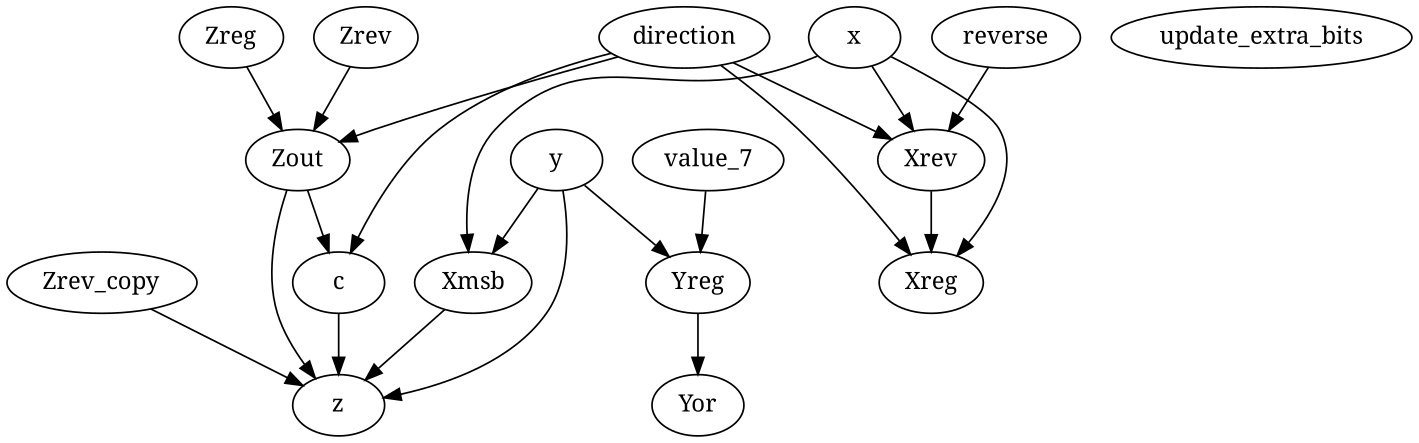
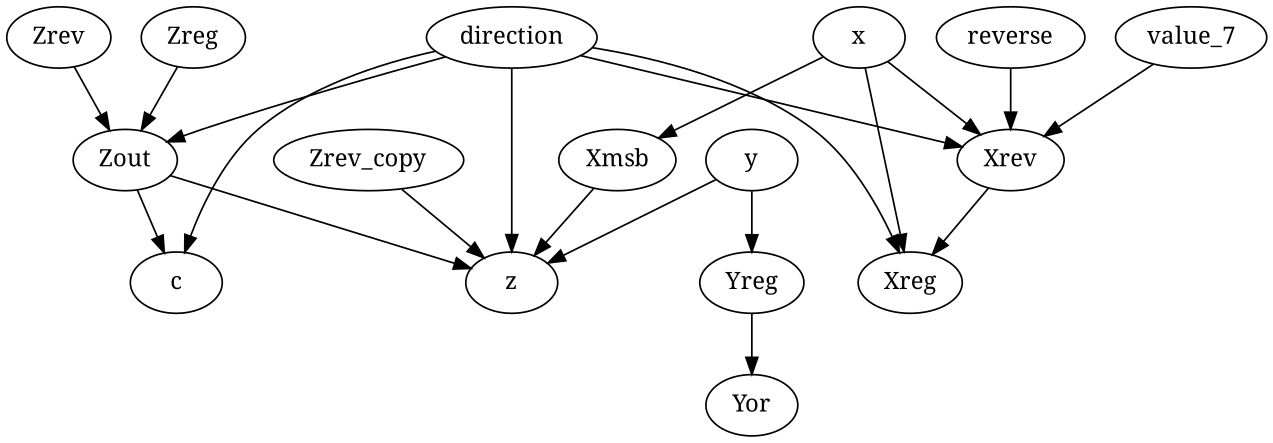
  strict digraph {
    fontname="Noto Serif"
    node [fontname="Noto Serif"]
    edge [fontname="Noto Serif" weight=1.0]
    Zrev
    Zout
    c
    z
    direction
    Xreg
    Xrev
    reverse
    Zrev_copy
    Yreg
    Yor
    value_7
    Zreg
-   update_extra_bits
    y
    Xmsb
    x
    Zrev -> Zout
    Zout -> c
    Zout -> z
    direction -> Zout
    direction -> c
-   c -> z
+   direction -> z
    direction -> Xreg
    direction -> Xrev
    Xrev -> Xreg
    reverse -> Xrev
    Zrev_copy -> z
    Yreg -> Yor [weight=8.0]
-   value_7 -> Yreg
+   value_7 -> Xrev
    Zreg -> Zout
    y -> z
    y -> Yreg
-   y -> Xmsb
    Xmsb -> z
    x -> Xreg
    x -> Xrev
    x -> Xmsb
  }
